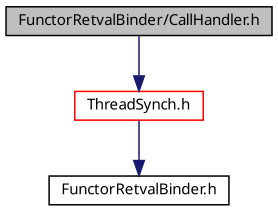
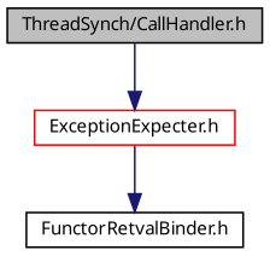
  digraph {
    rankdir=TB
    node [color=black fillcolor=white fontname="FreeSans.ttf" fontsize=10 shape=record style=filled]
    edge [color=midnightblue fontname="FreeSans.ttf" fontsize=10 labelfontname="FreeSans.ttf" labelfontsize=10 style=solid]
-   n1 [fillcolor=grey75 fontcolor=black height=0.2 label="FunctorRetvalBinder/CallHandler.h" width=0.4]
-   n2 [color=red height=0.2 label="ThreadSynch.h" width=0.4]
+   n1 [fillcolor=grey75 fontcolor=black height=0.2 label="ThreadSynch/CallHandler.h" width=0.4]
+   n2 [color=red height=0.2 label="ExceptionExpecter.h" width=0.4]
    n3 [height=0.2 label="FunctorRetvalBinder.h" width=0.4]
    n1 -> n2
    n2 -> n3
  }
